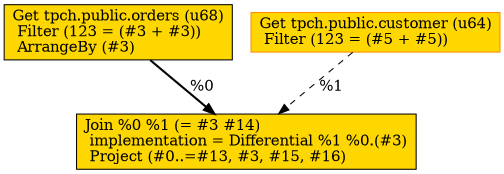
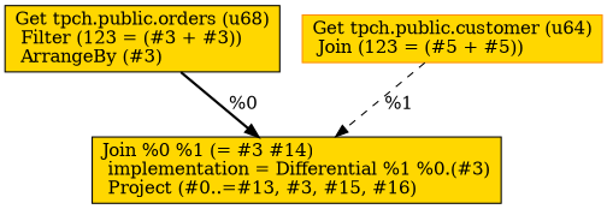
  digraph {
    node [shape=record style=filled fillcolor=gold color=black]
    n1 [label=" Get tpch.public.orders (u68)\l Filter (123 = (#3 + #3))\l ArrangeBy (#3)\l"]
    n2 [label=" Join %0 %1 (= #3 #14)\l  implementation = Differential %1 %0.(#3)\l Project (#0..=#13, #3, #15, #16)\l"]
-   n3 [label=" Get tpch.public.customer (u64)\l Filter (123 = (#5 + #5))\l" color=darkorange]
+   n3 [label=" Get tpch.public.customer (u64)\l Join (123 = (#5 + #5))\l" color=darkorange]
    n1 -> n2 [label="%0\l" style=bold]
    n3 -> n2 [label="%1\l" style=dashed]
  }
